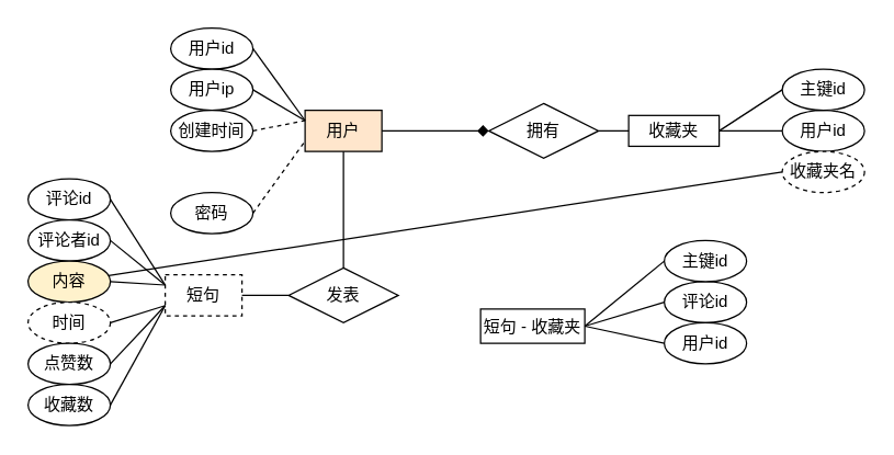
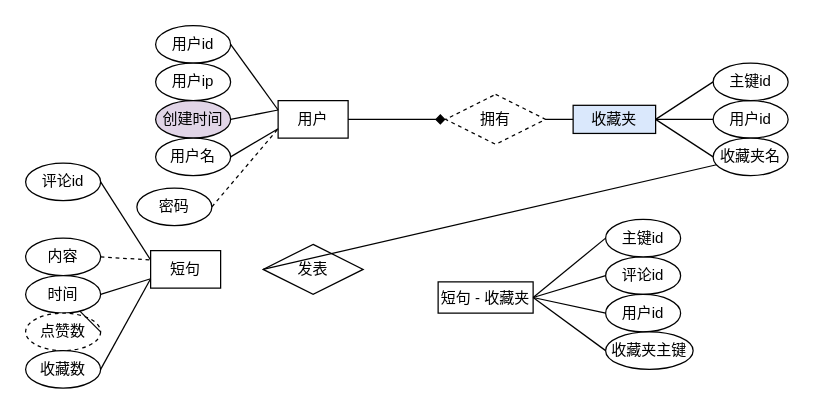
  <mxCell id="0" />
  <mxCell id="1" parent="0" />
- <mxCell id="2" value="短句" style="rounded=0;whiteSpace=wrap;html=1;dashed=1;" vertex="1" parent="1"><mxGeometry x="120" y="200" width="56" height="30" as="geometry" /></mxCell>
+ <mxCell id="2" value="短句" style="rounded=0;whiteSpace=wrap;html=1;" vertex="1" parent="1"><mxGeometry x="120" y="200" width="56" height="30" as="geometry" /></mxCell>
  <mxCell id="3" value="评论id" style="ellipse;whiteSpace=wrap;html=1;" vertex="1" parent="1"><mxGeometry x="20" y="130" width="60" height="30" as="geometry" /></mxCell>
- <mxCell id="4" value="评论者id" style="ellipse;whiteSpace=wrap;html=1;" vertex="1" parent="1"><mxGeometry x="20" y="160" width="60" height="30" as="geometry" /></mxCell>
- <mxCell id="5" value="内容" style="ellipse;whiteSpace=wrap;html=1;fillColor=#fff2cc;" vertex="1" parent="1"><mxGeometry x="20" y="190" width="60" height="30" as="geometry" /></mxCell>
- <mxCell id="6" value="时间" style="ellipse;whiteSpace=wrap;html=1;dashed=1;" vertex="1" parent="1"><mxGeometry x="20" y="220" width="60" height="30" as="geometry" /></mxCell>
- <mxCell id="7" value="点赞数" style="ellipse;whiteSpace=wrap;html=1;" vertex="1" parent="1"><mxGeometry x="20" y="250" width="60" height="30" as="geometry" /></mxCell>
+ <mxCell id="5" value="内容" style="ellipse;whiteSpace=wrap;html=1;" vertex="1" parent="1"><mxGeometry x="20" y="190" width="60" height="30" as="geometry" /></mxCell>
+ <mxCell id="6" value="时间" style="ellipse;whiteSpace=wrap;html=1;" vertex="1" parent="1"><mxGeometry x="20" y="220" width="60" height="30" as="geometry" /></mxCell>
+ <mxCell id="7" value="点赞数" style="ellipse;whiteSpace=wrap;html=1;dashed=1;" vertex="1" parent="1"><mxGeometry x="20" y="250" width="60" height="30" as="geometry" /></mxCell>
  <mxCell id="8" value="收藏数" style="ellipse;whiteSpace=wrap;html=1;" vertex="1" parent="1"><mxGeometry x="20" y="280" width="60" height="30" as="geometry" /></mxCell>
  <mxCell id="9" value="" style="endArrow=none;html=1;exitX=1;exitY=0.5;exitDx=0;exitDy=0;entryX=0;entryY=0.25;entryDx=0;entryDy=0;" edge="1" parent="1" source="3" target="2"><mxGeometry width="50" height="50" relative="1" as="geometry"><mxPoint x="140" y="150" as="sourcePoint" /><mxPoint x="190" y="100" as="targetPoint" /></mxGeometry></mxCell>
- <mxCell id="10" value="" style="endArrow=none;html=1;exitX=1;exitY=0.5;exitDx=0;exitDy=0;entryX=0;entryY=0.25;entryDx=0;entryDy=0;" edge="1" parent="1" source="4" target="2"><mxGeometry width="50" height="50" relative="1" as="geometry"><mxPoint x="90" y="155" as="sourcePoint" /><mxPoint x="130" y="217.5" as="targetPoint" /></mxGeometry></mxCell>
- <mxCell id="11" value="" style="endArrow=none;html=1;exitX=1;exitY=0.5;exitDx=0;exitDy=0;entryX=0;entryY=0.25;entryDx=0;entryDy=0;" edge="1" parent="1" source="5" target="2"><mxGeometry width="50" height="50" relative="1" as="geometry"><mxPoint x="90" y="185" as="sourcePoint" /><mxPoint x="130" y="217.5" as="targetPoint" /></mxGeometry></mxCell>
+ <mxCell id="11" value="" style="endArrow=none;html=1;exitX=1;exitY=0.5;exitDx=0;exitDy=0;entryX=0;entryY=0.25;entryDx=0;entryDy=0;dashed=1;" edge="1" parent="1" source="5" target="2"><mxGeometry width="50" height="50" relative="1" as="geometry"><mxPoint x="90" y="185" as="sourcePoint" /><mxPoint x="130" y="217.5" as="targetPoint" /></mxGeometry></mxCell>
  <mxCell id="12" value="" style="endArrow=none;html=1;exitX=1;exitY=0.5;exitDx=0;exitDy=0;entryX=0;entryY=0.75;entryDx=0;entryDy=0;" edge="1" parent="1" source="6" target="2"><mxGeometry width="50" height="50" relative="1" as="geometry"><mxPoint x="90" y="215" as="sourcePoint" /><mxPoint x="130" y="217.5" as="targetPoint" /></mxGeometry></mxCell>
- <mxCell id="13" value="" style="endArrow=none;html=1;exitX=1;exitY=0.5;exitDx=0;exitDy=0;entryX=0;entryY=0.75;entryDx=0;entryDy=0;" edge="1" parent="1" source="7" target="2"><mxGeometry width="50" height="50" relative="1" as="geometry"><mxPoint x="90" y="245" as="sourcePoint" /><mxPoint x="130" y="232.5" as="targetPoint" /></mxGeometry></mxCell>
+ <mxCell id="13" value="" style="endArrow=none;html=1;exitX=1;exitY=0.5;exitDx=0;exitDy=0;" edge="1" parent="1" source="7" target="6"><mxGeometry width="50" height="50" relative="1" as="geometry"><mxPoint x="90" y="245" as="sourcePoint" /><mxPoint x="130" y="232.5" as="targetPoint" /></mxGeometry></mxCell>
  <mxCell id="14" value="" style="endArrow=none;html=1;exitX=1;exitY=0.5;exitDx=0;exitDy=0;entryX=0;entryY=0.75;entryDx=0;entryDy=0;" edge="1" parent="1" source="8" target="2"><mxGeometry width="50" height="50" relative="1" as="geometry"><mxPoint x="100" y="255" as="sourcePoint" /><mxPoint x="140" y="242.5" as="targetPoint" /></mxGeometry></mxCell>
- <mxCell id="15" value="用户" style="rounded=0;whiteSpace=wrap;html=1;fillColor=#ffe6cc;" vertex="1" parent="1"><mxGeometry x="222" y="80" width="56" height="30" as="geometry" /></mxCell>
+ <mxCell id="15" value="用户" style="rounded=0;whiteSpace=wrap;html=1;" vertex="1" parent="1"><mxGeometry x="222" y="80" width="56" height="30" as="geometry" /></mxCell>
  <mxCell id="16" value="用户id" style="ellipse;whiteSpace=wrap;html=1;" vertex="1" parent="1"><mxGeometry x="124" y="20" width="60" height="30" as="geometry" /></mxCell>
  <mxCell id="17" value="用户ip" style="ellipse;whiteSpace=wrap;html=1;" vertex="1" parent="1"><mxGeometry x="124" y="50" width="60" height="30" as="geometry" /></mxCell>
- <mxCell id="18" value="创建时间" style="ellipse;whiteSpace=wrap;html=1;" vertex="1" parent="1"><mxGeometry x="124" y="80" width="60" height="30" as="geometry" /></mxCell>
- <mxCell id="20" value="密码" style="ellipse;whiteSpace=wrap;html=1;" vertex="1" parent="1"><mxGeometry x="124" y="140" width="60" height="30" as="geometry" /></mxCell>
+ <mxCell id="18" value="创建时间" style="ellipse;whiteSpace=wrap;html=1;fillColor=#e1d5e7;" vertex="1" parent="1"><mxGeometry x="124" y="80" width="60" height="30" as="geometry" /></mxCell>
+ <mxCell id="19" value="用户名" style="ellipse;whiteSpace=wrap;html=1;" vertex="1" parent="1"><mxGeometry x="124" y="110" width="60" height="30" as="geometry" /></mxCell>
+ <mxCell id="20" value="密码" style="ellipse;whiteSpace=wrap;html=1;" vertex="1" parent="1"><mxGeometry x="109" y="150" width="60" height="30" as="geometry" /></mxCell>
  <mxCell id="21" value="" style="endArrow=none;html=1;exitX=1;exitY=0.5;exitDx=0;exitDy=0;entryX=0;entryY=0.25;entryDx=0;entryDy=0;" edge="1" parent="1" source="16" target="15"><mxGeometry width="50" height="50" relative="1" as="geometry"><mxPoint x="244" y="40" as="sourcePoint" /><mxPoint x="294" y="-10" as="targetPoint" /></mxGeometry></mxCell>
- <mxCell id="22" value="" style="endArrow=none;html=1;exitX=1;exitY=0.5;exitDx=0;exitDy=0;entryX=0;entryY=0.25;entryDx=0;entryDy=0;" edge="1" parent="1" source="17" target="15"><mxGeometry width="50" height="50" relative="1" as="geometry"><mxPoint x="194" y="45" as="sourcePoint" /><mxPoint x="234" y="107.5" as="targetPoint" /></mxGeometry></mxCell>
- <mxCell id="23" value="" style="endArrow=none;html=1;exitX=1;exitY=0.5;exitDx=0;exitDy=0;entryX=0;entryY=0.25;entryDx=0;entryDy=0;dashed=1;" edge="1" parent="1" source="18" target="15"><mxGeometry width="50" height="50" relative="1" as="geometry"><mxPoint x="194" y="75" as="sourcePoint" /><mxPoint x="234" y="107.5" as="targetPoint" /></mxGeometry></mxCell>
+ <mxCell id="23" value="" style="endArrow=none;html=1;exitX=1;exitY=0.5;exitDx=0;exitDy=0;entryX=0;entryY=0.25;entryDx=0;entryDy=0;" edge="1" parent="1" source="18" target="15"><mxGeometry width="50" height="50" relative="1" as="geometry"><mxPoint x="194" y="75" as="sourcePoint" /><mxPoint x="234" y="107.5" as="targetPoint" /></mxGeometry></mxCell>
+ <mxCell id="24" value="" style="endArrow=none;html=1;exitX=1;exitY=0.5;exitDx=0;exitDy=0;entryX=0;entryY=0.75;entryDx=0;entryDy=0;" edge="1" parent="1" source="19" target="15"><mxGeometry width="50" height="50" relative="1" as="geometry"><mxPoint x="194" y="105" as="sourcePoint" /><mxPoint x="234" y="107.5" as="targetPoint" /></mxGeometry></mxCell>
  <mxCell id="25" value="" style="endArrow=none;html=1;exitX=1;exitY=0.5;exitDx=0;exitDy=0;entryX=0;entryY=0.75;entryDx=0;entryDy=0;dashed=1;" edge="1" parent="1" source="20" target="15"><mxGeometry width="50" height="50" relative="1" as="geometry"><mxPoint x="194" y="135" as="sourcePoint" /><mxPoint x="234" y="122.5" as="targetPoint" /></mxGeometry></mxCell>
  <mxCell id="26" value="发表" style="rhombus;whiteSpace=wrap;html=1;" vertex="1" parent="1"><mxGeometry x="210" y="195" width="80" height="40" as="geometry" /></mxCell>
- <mxCell id="27" value="" style="endArrow=none;html=1;exitX=0.5;exitY=1;exitDx=0;exitDy=0;entryX=0.5;entryY=0;entryDx=0;entryDy=0;" edge="1" parent="1" source="15" target="26"><mxGeometry width="50" height="50" relative="1" as="geometry"><mxPoint x="300" y="110" as="sourcePoint" /><mxPoint x="290" y="160" as="targetPoint" /></mxGeometry></mxCell>
- <mxCell id="28" value="" style="endArrow=none;html=1;exitX=0;exitY=0.5;exitDx=0;exitDy=0;entryX=1;entryY=0.5;entryDx=0;entryDy=0;" edge="1" parent="1" source="26" target="2"><mxGeometry width="50" height="50" relative="1" as="geometry"><mxPoint x="272" y="110" as="sourcePoint" /><mxPoint x="250" y="160" as="targetPoint" /></mxGeometry></mxCell>
- <mxCell id="29" value="收藏夹" style="rounded=0;whiteSpace=wrap;html=1;" vertex="1" parent="1"><mxGeometry x="458" y="83.75" width="66" height="22.5" as="geometry" /></mxCell>
+ <mxCell id="28" value="" style="endArrow=none;html=1;exitX=0;exitY=0.5;exitDx=0;exitDy=0;" edge="1" parent="1" source="26" target="32"><mxGeometry width="50" height="50" relative="1" as="geometry"><mxPoint x="272" y="110" as="sourcePoint" /><mxPoint x="250" y="160" as="targetPoint" /></mxGeometry></mxCell>
+ <mxCell id="29" value="收藏夹" style="rounded=0;whiteSpace=wrap;html=1;fillColor=#dae8fc;" vertex="1" parent="1"><mxGeometry x="458" y="83.75" width="66" height="22.5" as="geometry" /></mxCell>
  <mxCell id="30" value="用户id" style="ellipse;whiteSpace=wrap;html=1;" vertex="1" parent="1"><mxGeometry x="570" y="80" width="60" height="30" as="geometry" /></mxCell>
  <mxCell id="31" value="" style="endArrow=none;html=1;exitX=0;exitY=0.5;exitDx=0;exitDy=0;entryX=1;entryY=0.5;entryDx=0;entryDy=0;" edge="1" parent="1" source="30" target="29"><mxGeometry width="50" height="50" relative="1" as="geometry"><mxPoint x="636" y="30" as="sourcePoint" /><mxPoint x="582" y="130" as="targetPoint" /></mxGeometry></mxCell>
- <mxCell id="32" value="收藏夹名" style="ellipse;whiteSpace=wrap;html=1;dashed=1;" vertex="1" parent="1"><mxGeometry x="570" y="110" width="60" height="30" as="geometry" /></mxCell>
- <mxCell id="33" value="" style="endArrow=none;html=1;exitX=0;exitY=0.5;exitDx=0;exitDy=0;" edge="1" parent="1" source="32" target="5"><mxGeometry width="50" height="50" relative="1" as="geometry"><mxPoint x="630" y="-40" as="sourcePoint" /><mxPoint x="576" y="110" as="targetPoint" /></mxGeometry></mxCell>
+ <mxCell id="32" value="收藏夹名" style="ellipse;whiteSpace=wrap;html=1;" vertex="1" parent="1"><mxGeometry x="570" y="110" width="60" height="30" as="geometry" /></mxCell>
+ <mxCell id="33" value="" style="endArrow=none;html=1;exitX=0;exitY=0.5;exitDx=0;exitDy=0;entryX=1;entryY=0.5;entryDx=0;entryDy=0;" edge="1" parent="1" source="32" target="29"><mxGeometry width="50" height="50" relative="1" as="geometry"><mxPoint x="630" y="-40" as="sourcePoint" /><mxPoint x="576" y="110" as="targetPoint" /></mxGeometry></mxCell>
  <mxCell id="34" value="主键id" style="ellipse;whiteSpace=wrap;html=1;" vertex="1" parent="1"><mxGeometry x="570" y="50" width="60" height="30" as="geometry" /></mxCell>
  <mxCell id="35" value="" style="endArrow=none;html=1;exitX=0;exitY=0.5;exitDx=0;exitDy=0;entryX=1;entryY=0.5;entryDx=0;entryDy=0;" edge="1" parent="1" source="34" target="29"><mxGeometry width="50" height="50" relative="1" as="geometry"><mxPoint x="624" y="-82.5" as="sourcePoint" /><mxPoint x="546" y="60" as="targetPoint" /></mxGeometry></mxCell>
- <mxCell id="36" value="拥有" style="rhombus;whiteSpace=wrap;html=1;" vertex="1" parent="1"><mxGeometry x="356" y="75" width="80" height="40" as="geometry" /></mxCell>
+ <mxCell id="36" value="拥有" style="rhombus;whiteSpace=wrap;html=1;dashed=1;" vertex="1" parent="1"><mxGeometry x="356" y="75" width="80" height="40" as="geometry" /></mxCell>
  <mxCell id="37" value="" style="endArrow=diamond;html=1;exitX=1;exitY=0.5;exitDx=0;exitDy=0;entryX=0;entryY=0.5;entryDx=0;entryDy=0;" edge="1" parent="1" source="15" target="36"><mxGeometry width="50" height="50" relative="1" as="geometry"><mxPoint x="320" y="170" as="sourcePoint" /><mxPoint x="370" y="120" as="targetPoint" /></mxGeometry></mxCell>
  <mxCell id="38" value="" style="endArrow=none;html=1;exitX=1;exitY=0.5;exitDx=0;exitDy=0;entryX=0;entryY=0.5;entryDx=0;entryDy=0;" edge="1" parent="1" source="36" target="29"><mxGeometry width="50" height="50" relative="1" as="geometry"><mxPoint x="436" y="94.76" as="sourcePoint" /><mxPoint x="514" y="94.76" as="targetPoint" /></mxGeometry></mxCell>
  <mxCell id="39" value="短句 - 收藏夹" style="rounded=0;whiteSpace=wrap;html=1;" vertex="1" parent="1"><mxGeometry x="350" y="225" width="76" height="25" as="geometry" /></mxCell>
  <mxCell id="40" value="评论id" style="ellipse;whiteSpace=wrap;html=1;" vertex="1" parent="1"><mxGeometry x="484" y="205" width="60" height="30" as="geometry" /></mxCell>
  <mxCell id="41" value="" style="endArrow=none;html=1;exitX=0;exitY=0.5;exitDx=0;exitDy=0;entryX=1;entryY=0.5;entryDx=0;entryDy=0;" edge="1" source="40" target="39" parent="1"><mxGeometry width="50" height="50" relative="1" as="geometry"><mxPoint x="530" y="85" as="sourcePoint" /><mxPoint x="450" y="135" as="targetPoint" /></mxGeometry></mxCell>
  <mxCell id="42" value="用户id" style="ellipse;whiteSpace=wrap;html=1;" vertex="1" parent="1"><mxGeometry x="484" y="235" width="60" height="30" as="geometry" /></mxCell>
  <mxCell id="43" value="" style="endArrow=none;html=1;exitX=0;exitY=0.5;exitDx=0;exitDy=0;entryX=1;entryY=0.5;entryDx=0;entryDy=0;" edge="1" source="42" target="39" parent="1"><mxGeometry width="50" height="50" relative="1" as="geometry"><mxPoint x="530" y="145" as="sourcePoint" /><mxPoint x="476" y="245" as="targetPoint" /></mxGeometry></mxCell>
  <mxCell id="44" value="主键id" style="ellipse;whiteSpace=wrap;html=1;" vertex="1" parent="1"><mxGeometry x="484" y="175" width="60" height="30" as="geometry" /></mxCell>
  <mxCell id="45" value="" style="endArrow=none;html=1;exitX=0;exitY=0.5;exitDx=0;exitDy=0;entryX=1;entryY=0.5;entryDx=0;entryDy=0;" edge="1" source="44" target="39" parent="1"><mxGeometry width="50" height="50" relative="1" as="geometry"><mxPoint x="524" y="75" as="sourcePoint" /><mxPoint x="470" y="225" as="targetPoint" /></mxGeometry></mxCell>
+ <mxCell id="46" value="收藏夹主键" style="ellipse;whiteSpace=wrap;html=1;" vertex="1" parent="1"><mxGeometry x="484" y="265" width="70" height="30" as="geometry" /></mxCell>
+ <mxCell id="47" value="" style="endArrow=none;html=1;exitX=0;exitY=0.5;exitDx=0;exitDy=0;entryX=1;entryY=0.5;entryDx=0;entryDy=0;" edge="1" source="46" target="39" parent="1"><mxGeometry width="50" height="50" relative="1" as="geometry"><mxPoint x="547" y="198.94" as="sourcePoint" /><mxPoint x="473" y="235" as="targetPoint" /></mxGeometry></mxCell>
